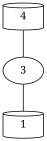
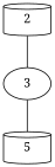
  graph {
    code=2
    fontname="Noto Serif"
    node [fontname="Noto Serif" shape=cylinder]
    edge [fontname="Noto Serif"]
-   n1 [label=1]
-   n2 [label=4]
+   n1 [label=5]
+   n2 [label=2]
    n3 [label=3 shape=ellipse]
    n2 -- n3
    n3 -- n1
  }
